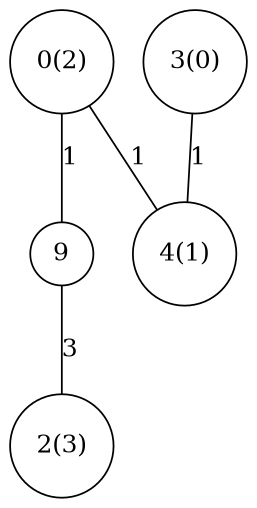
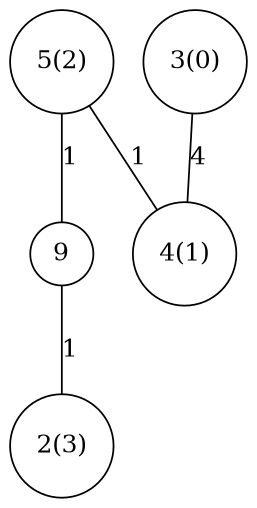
  graph {
    node [shape=circle]
-   n1 [label="0(2)"]
+   n1 [label="5(2)"]
    n2 [label=9]
    n3 [label="4(1)"]
    n4 [label="2(3)"]
    n5 [label="3(0)"]
    n1 -- n2 [label=1]
    n1 -- n3 [label=1]
-   n2 -- n4 [label=3]
-   n5 -- n3 [label=1]
+   n2 -- n4 [label=1]
+   n5 -- n3 [label=4]
  }
